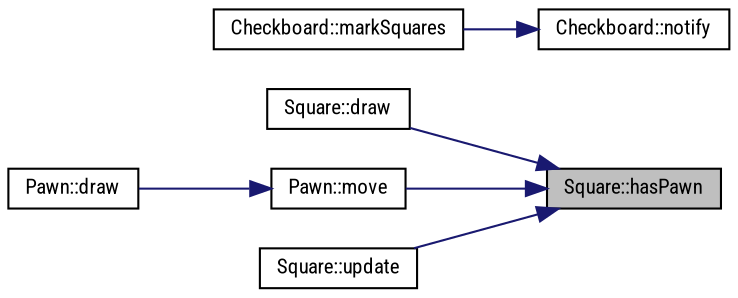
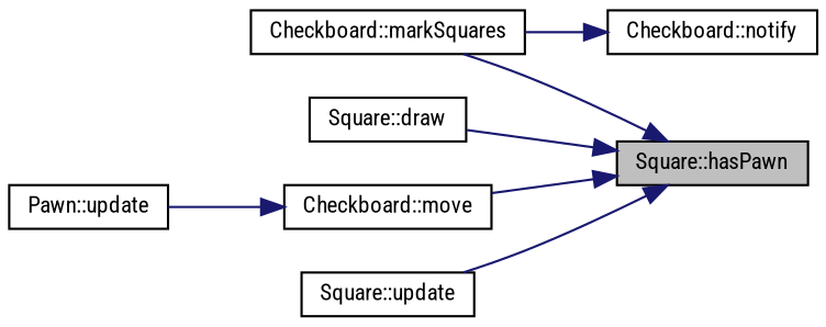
  digraph {
    fontname="Roboto Condensed"
    rankdir=RL
    node [color=black fontname="Roboto Condensed" fontsize=10 shape=record]
    edge [color=midnightblue dir=back fontname="Roboto Condensed" fontsize=10 labelfontname=Helvetica labelfontsize=10 style=solid]
    n1 [fillcolor=grey75 fontcolor=black height=0.2 label="Square::hasPawn" style=filled width=0.4]
    n2 [height=0.2 label="Square::draw" width=0.4]
    n3 [height=0.2 label="Checkboard::markSquares" width=0.4]
-   n4 [height=0.2 label="Pawn::move" width=0.4]
+   n4 [height=0.2 label="Checkboard::move" width=0.4]
    n5 [height=0.2 label="Square::update" width=0.4]
-   n6 [height=0.2 label="Pawn::draw" width=0.4]
+   n6 [height=0.2 label="Pawn::update" width=0.4]
    n7 [height=0.2 label="Checkboard::notify" width=0.4]
    n1 -> n2
+   n1 -> n3
    n1 -> n4
    n1 -> n5
    n4 -> n6
    n7 -> n3
  }
